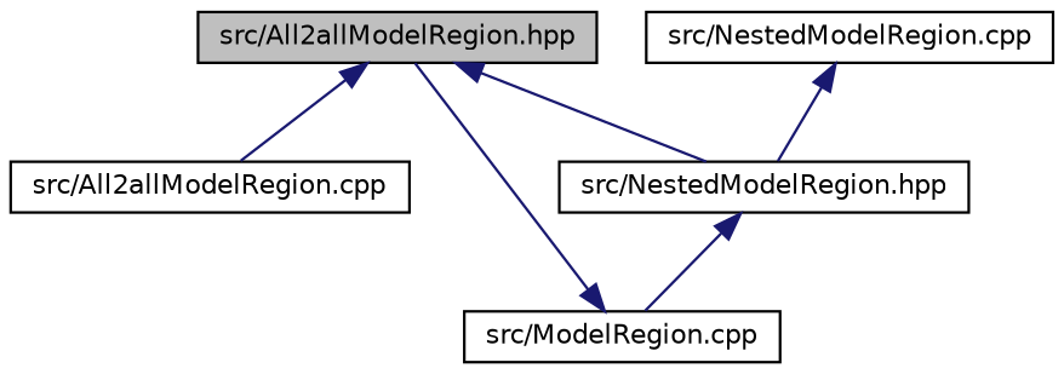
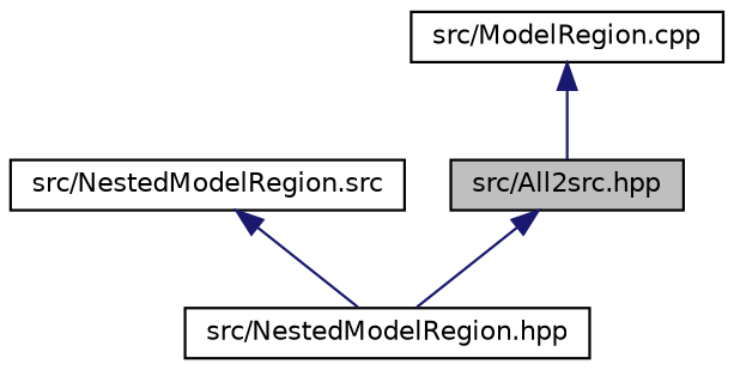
  digraph {
    node [color=black fillcolor=white fontname=Helvetica fontsize=10 shape=record style=filled]
    edge [color=midnightblue dir=back fontname=Helvetica fontsize=10 labelfontname=Helvetica labelfontsize=10 style=solid]
-   n1 [fillcolor=grey75 fontcolor=black height=0.2 label="src/All2allModelRegion.hpp" width=0.4]
-   n2 [height=0.2 label="src/All2allModelRegion.cpp" width=0.4]
+   n1 [fillcolor=grey75 fontcolor=black height=0.2 label="src/All2src.hpp" width=0.4]
    n3 [height=0.2 label="src/NestedModelRegion.hpp" width=0.4]
    n4 [height=0.2 label="src/ModelRegion.cpp" width=0.4]
-   n5 [height=0.2 label="src/NestedModelRegion.cpp" width=0.4]
-   n1 -> n2
+   n5 [height=0.2 label="src/NestedModelRegion.src" width=0.4]
    n1 -> n3
-   n3 -> n4
    n4 -> n1
    n5 -> n3
  }
